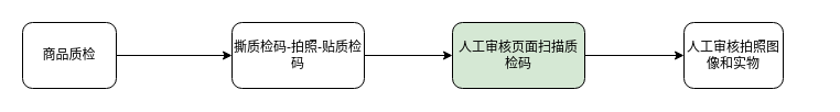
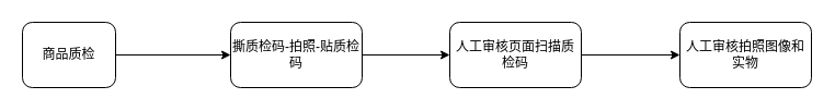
  <mxCell id="0" />
  <mxCell id="1" parent="0" />
  <mxCell id="2" value="" style="edgeStyle=orthogonalEdgeStyle;rounded=0;orthogonalLoop=1;jettySize=auto;html=1;" edge="1" parent="1" source="3" target="5"><mxGeometry relative="1" as="geometry" /></mxCell>
  <mxCell id="3" value="商品质检" style="rounded=1;whiteSpace=wrap;html=1;" vertex="1" parent="1"><mxGeometry x="20" y="20" width="85" height="60" as="geometry" /></mxCell>
  <mxCell id="4" value="" style="edgeStyle=orthogonalEdgeStyle;rounded=0;orthogonalLoop=1;jettySize=auto;html=1;" edge="1" parent="1" source="5" target="7"><mxGeometry relative="1" as="geometry" /></mxCell>
  <mxCell id="5" value="撕质检码-拍照-贴质检码" style="rounded=1;whiteSpace=wrap;html=1;" vertex="1" parent="1"><mxGeometry x="210" y="20" width="120" height="60" as="geometry" /></mxCell>
  <mxCell id="6" value="" style="edgeStyle=orthogonalEdgeStyle;rounded=0;orthogonalLoop=1;jettySize=auto;html=1;" edge="1" parent="1" source="7" target="8"><mxGeometry relative="1" as="geometry" /></mxCell>
- <mxCell id="7" value="人工审核页面扫描质检码" style="rounded=1;whiteSpace=wrap;html=1;fillColor=#d5e8d4;" vertex="1" parent="1"><mxGeometry x="410" y="20" width="120" height="60" as="geometry" /></mxCell>
- <mxCell id="8" value="人工审核拍照图像和实物" style="rounded=1;whiteSpace=wrap;html=1;" vertex="1" parent="1"><mxGeometry x="620" y="20" width="90" height="60" as="geometry" /></mxCell>
+ <mxCell id="7" value="人工审核页面扫描质检码" style="rounded=1;whiteSpace=wrap;html=1;" vertex="1" parent="1"><mxGeometry x="410" y="20" width="120" height="60" as="geometry" /></mxCell>
+ <mxCell id="8" value="人工审核拍照图像和实物" style="rounded=1;whiteSpace=wrap;html=1;" vertex="1" parent="1"><mxGeometry x="620" y="20" width="120" height="60" as="geometry" /></mxCell>
